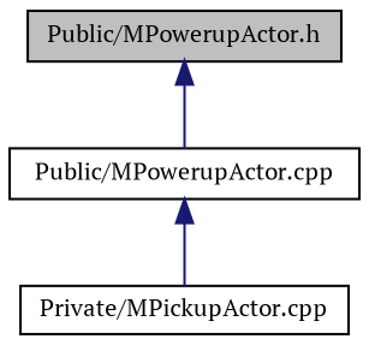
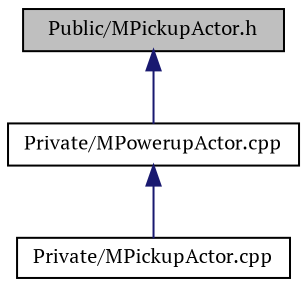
  digraph {
    fontname="PT Serif"
    node [color=black fillcolor=white fontname="PT Serif" fontsize=10 shape=record style=filled]
    edge [color=midnightblue dir=back fontname="PT Serif" fontsize=10 labelfontname=Helvetica labelfontsize=10 style=solid]
-   n1 [fillcolor=grey75 fontcolor=black height=0.2 label="Public/MPowerupActor.h" width=0.4]
-   n2 [height=0.2 label="Public/MPowerupActor.cpp" width=0.4]
+   n1 [fillcolor=grey75 fontcolor=black height=0.2 label="Public/MPickupActor.h" width=0.4]
+   n2 [height=0.2 label="Private/MPowerupActor.cpp" width=0.4]
    n3 [height=0.2 label="Private/MPickupActor.cpp" width=0.4]
    n1 -> n2
    n2 -> n3
  }
